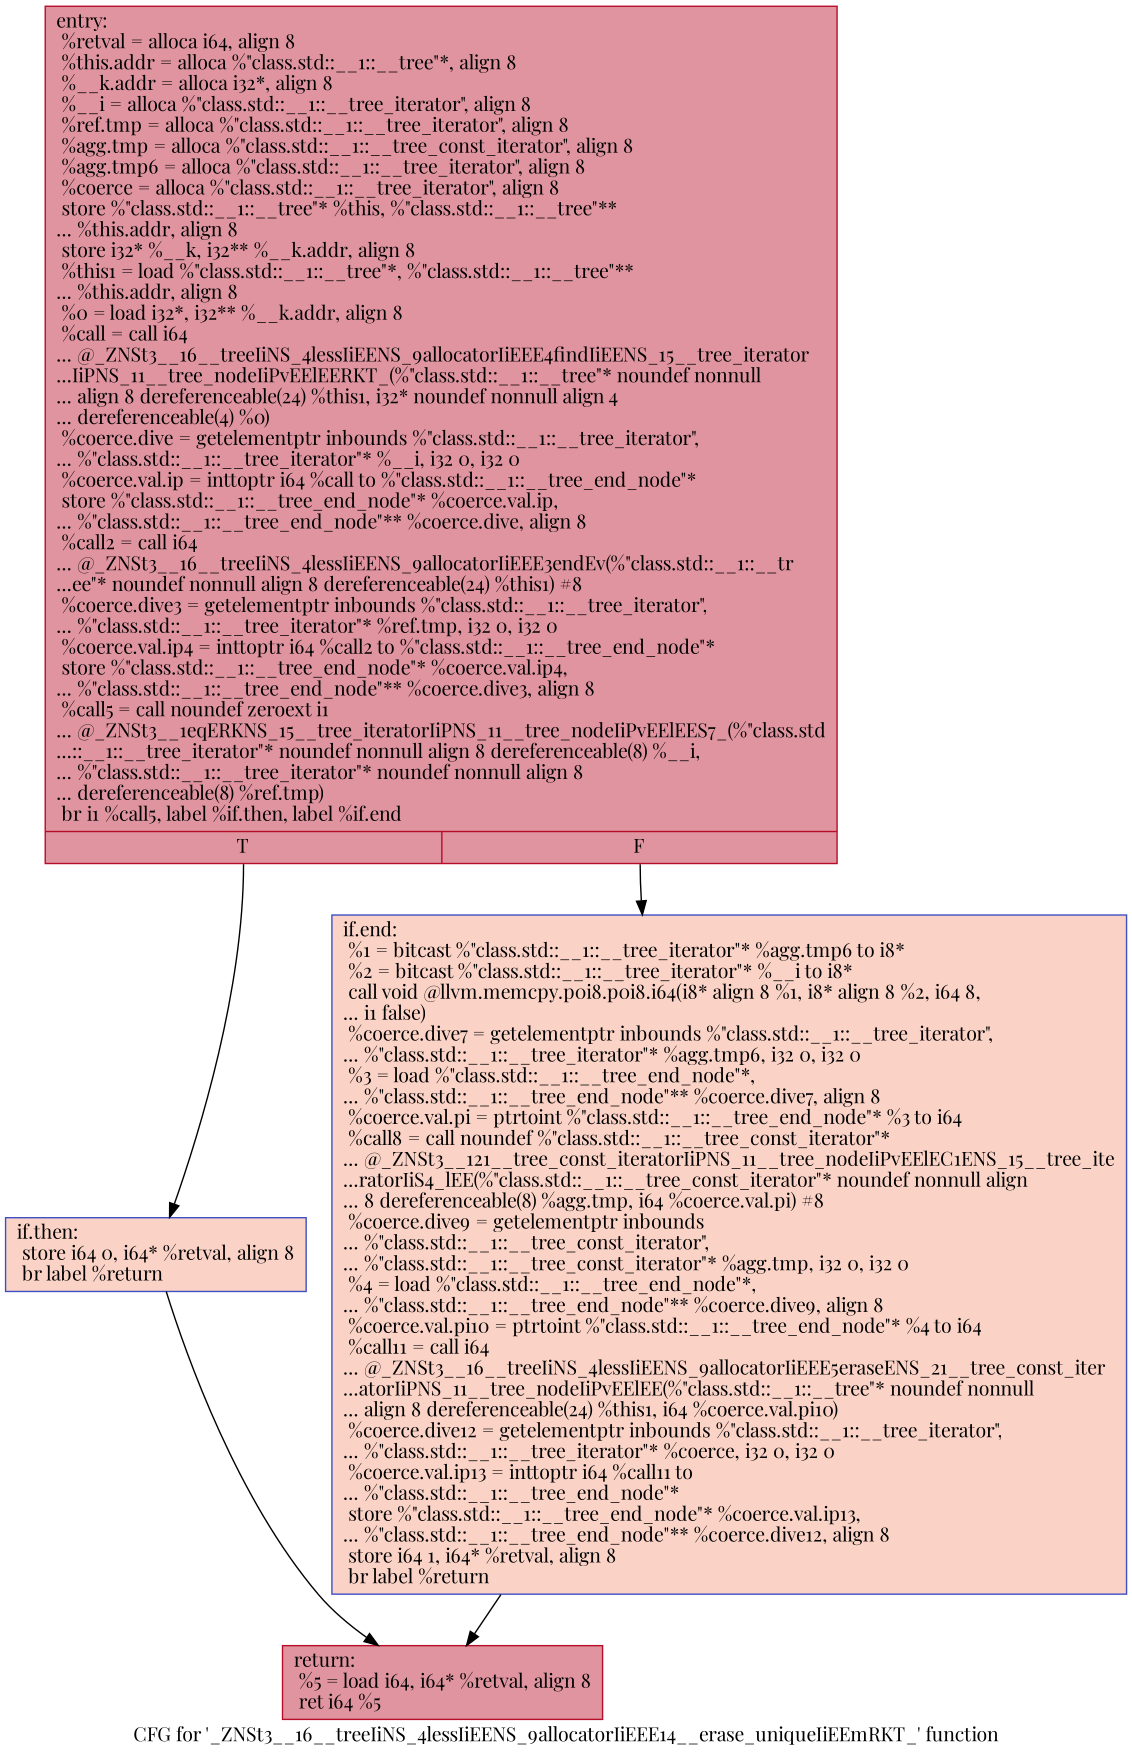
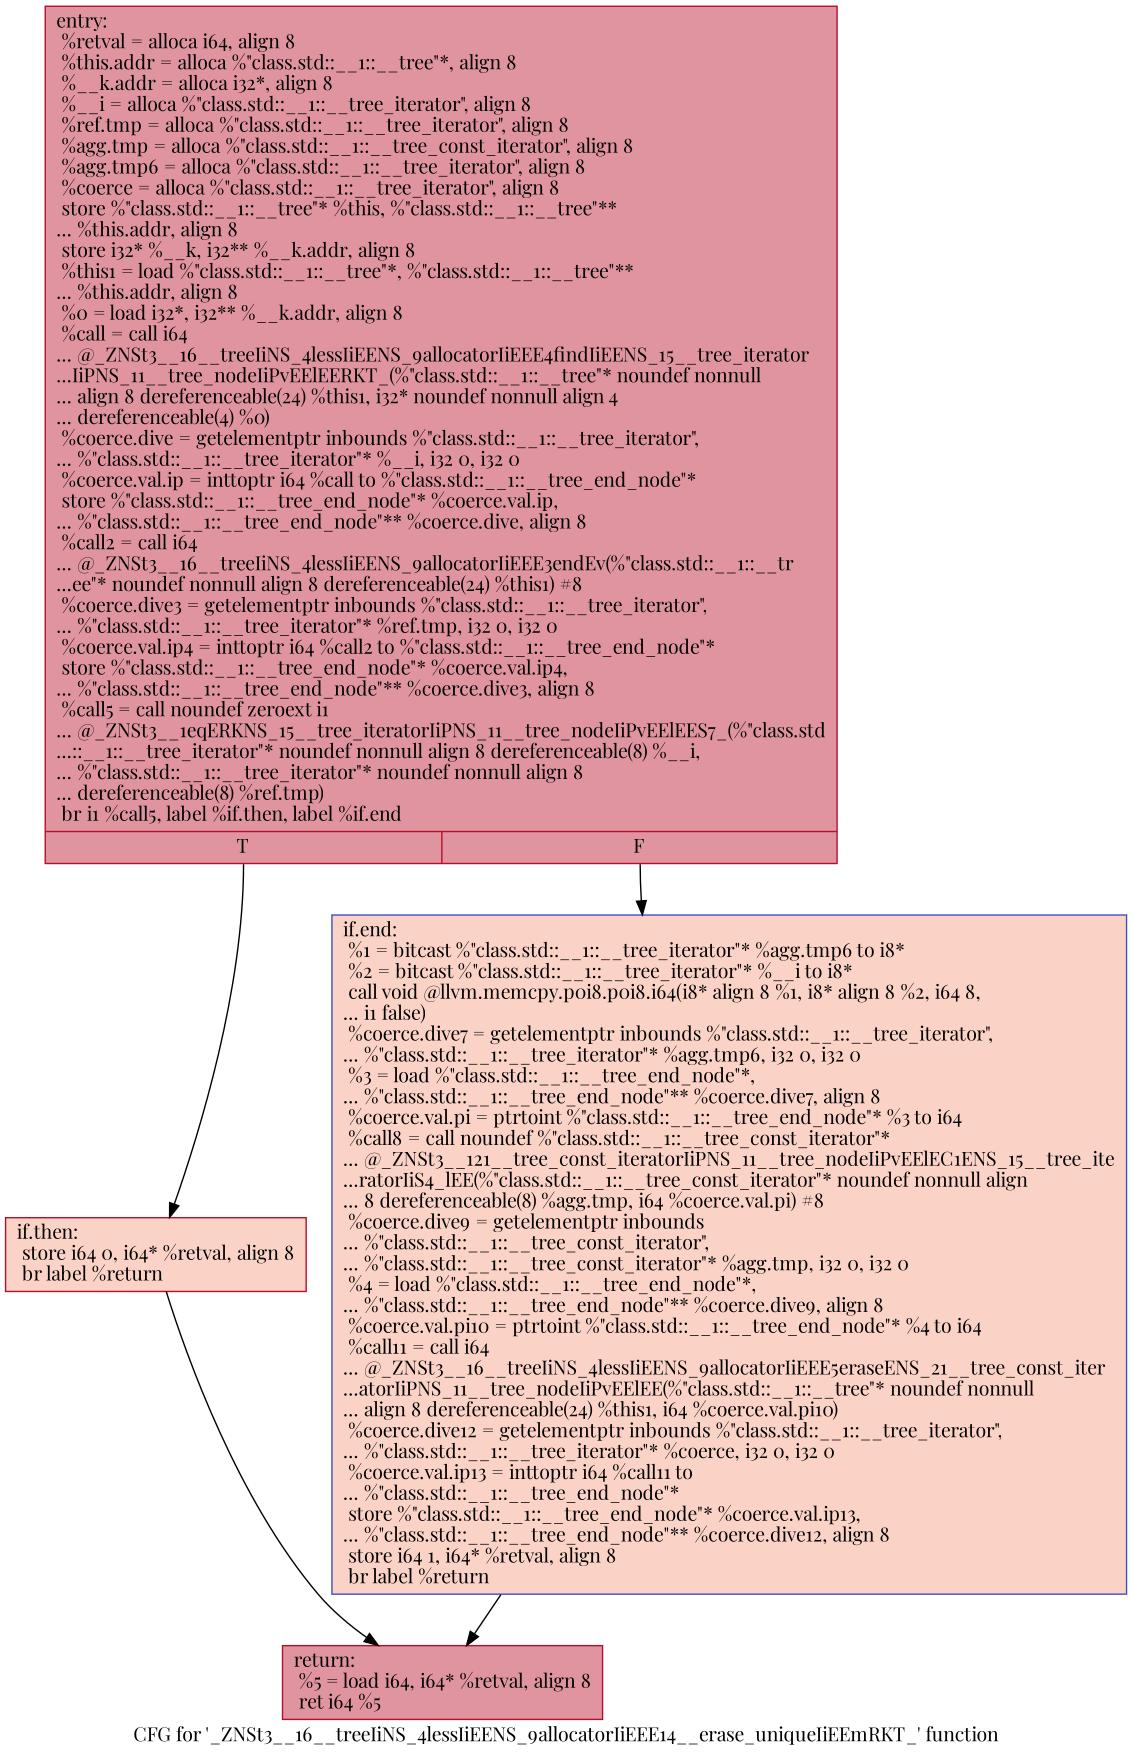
  digraph {
    label="CFG for '_ZNSt3__16__treeIiNS_4lessIiEENS_9allocatorIiEEE14__erase_uniqueIiEEmRKT_' function"
    fontname="Playfair Display"
    node [color="#b70d28ff" fillcolor="#b70d2870" shape=record style=filled fontname="Playfair Display"]
    edge [fontname="Playfair Display"]
    n1 [label="{entry:\l  %retval = alloca i64, align 8\l  %this.addr = alloca %\"class.std::__1::__tree\"*, align 8\l  %__k.addr = alloca i32*, align 8\l  %__i = alloca %\"class.std::__1::__tree_iterator\", align 8\l  %ref.tmp = alloca %\"class.std::__1::__tree_iterator\", align 8\l  %agg.tmp = alloca %\"class.std::__1::__tree_const_iterator\", align 8\l  %agg.tmp6 = alloca %\"class.std::__1::__tree_iterator\", align 8\l  %coerce = alloca %\"class.std::__1::__tree_iterator\", align 8\l  store %\"class.std::__1::__tree\"* %this, %\"class.std::__1::__tree\"**\l... %this.addr, align 8\l  store i32* %__k, i32** %__k.addr, align 8\l  %this1 = load %\"class.std::__1::__tree\"*, %\"class.std::__1::__tree\"**\l... %this.addr, align 8\l  %0 = load i32*, i32** %__k.addr, align 8\l  %call = call i64\l... @_ZNSt3__16__treeIiNS_4lessIiEENS_9allocatorIiEEE4findIiEENS_15__tree_iterator\l...IiPNS_11__tree_nodeIiPvEElEERKT_(%\"class.std::__1::__tree\"* noundef nonnull\l... align 8 dereferenceable(24) %this1, i32* noundef nonnull align 4\l... dereferenceable(4) %0)\l  %coerce.dive = getelementptr inbounds %\"class.std::__1::__tree_iterator\",\l... %\"class.std::__1::__tree_iterator\"* %__i, i32 0, i32 0\l  %coerce.val.ip = inttoptr i64 %call to %\"class.std::__1::__tree_end_node\"*\l  store %\"class.std::__1::__tree_end_node\"* %coerce.val.ip,\l... %\"class.std::__1::__tree_end_node\"** %coerce.dive, align 8\l  %call2 = call i64\l... @_ZNSt3__16__treeIiNS_4lessIiEENS_9allocatorIiEEE3endEv(%\"class.std::__1::__tr\l...ee\"* noundef nonnull align 8 dereferenceable(24) %this1) #8\l  %coerce.dive3 = getelementptr inbounds %\"class.std::__1::__tree_iterator\",\l... %\"class.std::__1::__tree_iterator\"* %ref.tmp, i32 0, i32 0\l  %coerce.val.ip4 = inttoptr i64 %call2 to %\"class.std::__1::__tree_end_node\"*\l  store %\"class.std::__1::__tree_end_node\"* %coerce.val.ip4,\l... %\"class.std::__1::__tree_end_node\"** %coerce.dive3, align 8\l  %call5 = call noundef zeroext i1\l... @_ZNSt3__1eqERKNS_15__tree_iteratorIiPNS_11__tree_nodeIiPvEElEES7_(%\"class.std\l...::__1::__tree_iterator\"* noundef nonnull align 8 dereferenceable(8) %__i,\l... %\"class.std::__1::__tree_iterator\"* noundef nonnull align 8\l... dereferenceable(8) %ref.tmp)\l  br i1 %call5, label %if.then, label %if.end\l|{<s0>T|<s1>F}}"]
-   n2 [color="#3d50c3ff" fillcolor="#f59c7d70" label="{if.then:                                          \l  store i64 0, i64* %retval, align 8\l  br label %return\l}"]
+   n2 [fillcolor="#f59c7d70" label="{if.then:                                          \l  store i64 0, i64* %retval, align 8\l  br label %return\l}"]
    n3 [color="#3d50c3ff" fillcolor="#f59c7d70" label="{if.end:                                           \l  %1 = bitcast %\"class.std::__1::__tree_iterator\"* %agg.tmp6 to i8*\l  %2 = bitcast %\"class.std::__1::__tree_iterator\"* %__i to i8*\l  call void @llvm.memcpy.p0i8.p0i8.i64(i8* align 8 %1, i8* align 8 %2, i64 8,\l... i1 false)\l  %coerce.dive7 = getelementptr inbounds %\"class.std::__1::__tree_iterator\",\l... %\"class.std::__1::__tree_iterator\"* %agg.tmp6, i32 0, i32 0\l  %3 = load %\"class.std::__1::__tree_end_node\"*,\l... %\"class.std::__1::__tree_end_node\"** %coerce.dive7, align 8\l  %coerce.val.pi = ptrtoint %\"class.std::__1::__tree_end_node\"* %3 to i64\l  %call8 = call noundef %\"class.std::__1::__tree_const_iterator\"*\l... @_ZNSt3__121__tree_const_iteratorIiPNS_11__tree_nodeIiPvEElEC1ENS_15__tree_ite\l...ratorIiS4_lEE(%\"class.std::__1::__tree_const_iterator\"* noundef nonnull align\l... 8 dereferenceable(8) %agg.tmp, i64 %coerce.val.pi) #8\l  %coerce.dive9 = getelementptr inbounds\l... %\"class.std::__1::__tree_const_iterator\",\l... %\"class.std::__1::__tree_const_iterator\"* %agg.tmp, i32 0, i32 0\l  %4 = load %\"class.std::__1::__tree_end_node\"*,\l... %\"class.std::__1::__tree_end_node\"** %coerce.dive9, align 8\l  %coerce.val.pi10 = ptrtoint %\"class.std::__1::__tree_end_node\"* %4 to i64\l  %call11 = call i64\l... @_ZNSt3__16__treeIiNS_4lessIiEENS_9allocatorIiEEE5eraseENS_21__tree_const_iter\l...atorIiPNS_11__tree_nodeIiPvEElEE(%\"class.std::__1::__tree\"* noundef nonnull\l... align 8 dereferenceable(24) %this1, i64 %coerce.val.pi10)\l  %coerce.dive12 = getelementptr inbounds %\"class.std::__1::__tree_iterator\",\l... %\"class.std::__1::__tree_iterator\"* %coerce, i32 0, i32 0\l  %coerce.val.ip13 = inttoptr i64 %call11 to\l... %\"class.std::__1::__tree_end_node\"*\l  store %\"class.std::__1::__tree_end_node\"* %coerce.val.ip13,\l... %\"class.std::__1::__tree_end_node\"** %coerce.dive12, align 8\l  store i64 1, i64* %retval, align 8\l  br label %return\l}"]
    n4 [label="{return:                                           \l  %5 = load i64, i64* %retval, align 8\l  ret i64 %5\l}"]
    n1 -> n2 [tailport=s0]
    n1 -> n3 [tailport=s1]
    n2 -> n4
    n3 -> n4
  }
